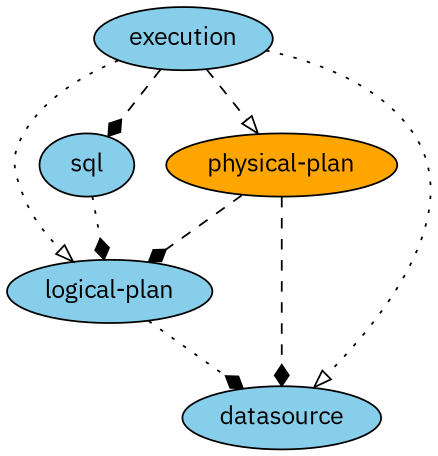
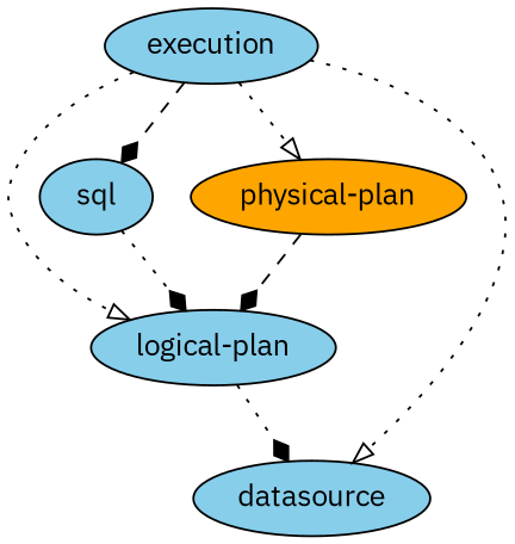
  digraph {
    fontname="IBM Plex Sans"
    node [fillcolor=skyblue fontname="IBM Plex Sans" style=filled]
    edge [arrowhead=diamond fontname="IBM Plex Sans" style=dotted]
    "logical-plan"
    datasource
    sql
    "physical-plan" [fillcolor=orange]
    execution
    "logical-plan" -> datasource
    sql -> "logical-plan"
    "physical-plan" -> "logical-plan" [style=dashed]
-   "physical-plan" -> datasource [style=dashed]
    execution -> "logical-plan" [arrowhead=onormal]
    execution -> datasource [arrowhead=onormal]
    execution -> sql [style=dashed]
-   execution -> "physical-plan" [arrowhead=onormal style=dashed]
+   execution -> "physical-plan" [arrowhead=onormal]
  }
